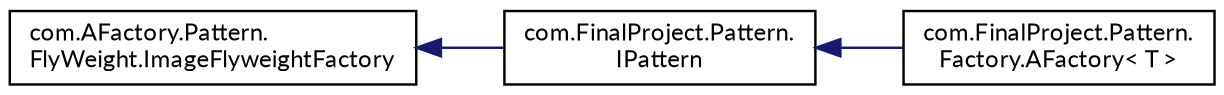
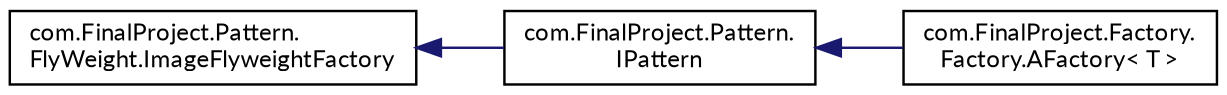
  digraph {
    fontname=Lato
    rankdir=LR
    node [color=black fillcolor=white fontname=Lato fontsize=10 shape=record style=filled]
    edge [color=midnightblue dir=back fontname=Lato fontsize=10 labelfontname=Helvetica labelfontsize=10 style=solid]
    n1 [height=0.2 label="com.FinalProject.Pattern.\lIPattern" width=0.4]
-   n2 [height=0.2 label="com.FinalProject.Pattern.\lFactory.AFactory\< T \>" width=0.4]
-   n3 [height=0.2 label="com.AFactory.Pattern.\lFlyWeight.ImageFlyweightFactory" width=0.4]
+   n2 [height=0.2 label="com.FinalProject.Factory.\lFactory.AFactory\< T \>" width=0.4]
+   n3 [height=0.2 label="com.FinalProject.Pattern.\lFlyWeight.ImageFlyweightFactory" width=0.4]
    n1 -> n2
    n3 -> n1
  }
